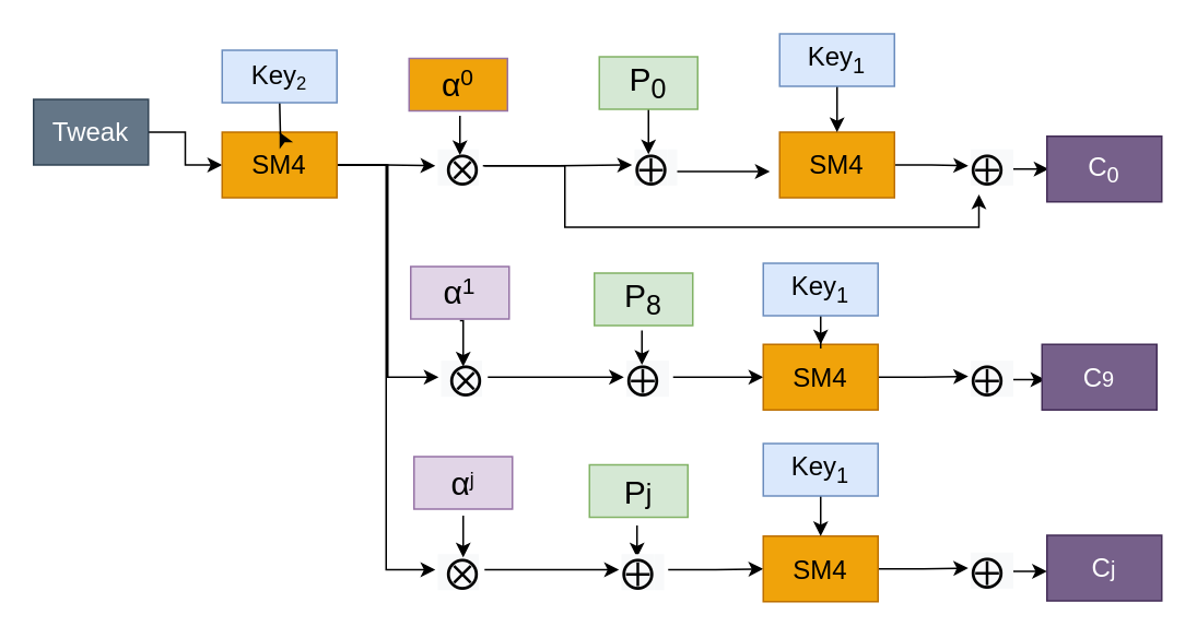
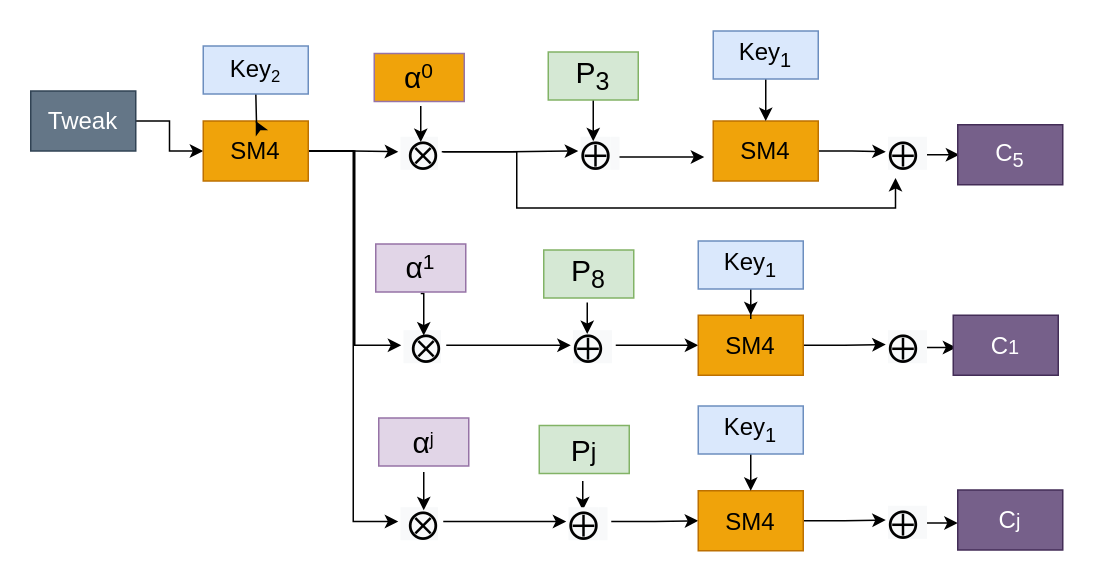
  <mxCell id="0" />
  <mxCell id="1" parent="0" />
  <mxCell id="2" value="" style="edgeStyle=orthogonalEdgeStyle;rounded=0;orthogonalLoop=1;jettySize=auto;html=1;fontSize=16;" edge="1" parent="1" source="3" target="7"><mxGeometry relative="1" as="geometry" /></mxCell>
  <mxCell id="3" value="Tweak" style="rounded=0;whiteSpace=wrap;html=1;fontSize=16;fillColor=#647687;fontColor=#ffffff;strokeColor=#314354;" vertex="1" parent="1"><mxGeometry x="20" y="60" width="70" height="40" as="geometry" /></mxCell>
  <mxCell id="4" value="" style="edgeStyle=orthogonalEdgeStyle;rounded=0;orthogonalLoop=1;jettySize=auto;html=1;fontSize=20;" edge="1" parent="1" source="7" target="13"><mxGeometry relative="1" as="geometry" /></mxCell>
  <mxCell id="5" style="edgeStyle=orthogonalEdgeStyle;rounded=0;orthogonalLoop=1;jettySize=auto;html=1;exitX=1;exitY=0.5;exitDx=0;exitDy=0;entryX=0;entryY=0.5;entryDx=0;entryDy=0;fontSize=14;" edge="1" parent="1" source="7" target="17"><mxGeometry relative="1" as="geometry" /></mxCell>
  <mxCell id="6" style="edgeStyle=orthogonalEdgeStyle;rounded=0;orthogonalLoop=1;jettySize=auto;html=1;exitX=1;exitY=0.5;exitDx=0;exitDy=0;entryX=0;entryY=0.5;entryDx=0;entryDy=0;fontSize=14;" edge="1" parent="1" source="7" target="19"><mxGeometry relative="1" as="geometry" /></mxCell>
  <mxCell id="7" value="SM4" style="rounded=0;whiteSpace=wrap;html=1;fontSize=16;fillColor=#f0a30a;strokeColor=#BD7000;fontColor=#000000;" vertex="1" parent="1"><mxGeometry x="135" y="80" width="70" height="40" as="geometry" /></mxCell>
  <mxCell id="8" value="" style="edgeStyle=orthogonalEdgeStyle;rounded=0;orthogonalLoop=1;jettySize=auto;html=1;fontSize=16;" edge="1" parent="1" target="7"><mxGeometry relative="1" as="geometry"><mxPoint x="170" y="60" as="sourcePoint" /></mxGeometry></mxCell>
  <mxCell id="9" value="" style="edgeStyle=orthogonalEdgeStyle;rounded=0;orthogonalLoop=1;jettySize=auto;html=1;fontSize=14;" edge="1" parent="1"><mxGeometry relative="1" as="geometry"><mxPoint x="610" y="348" as="sourcePoint" /><mxPoint x="638" y="347.524" as="targetPoint" /></mxGeometry></mxCell>
  <mxCell id="10" value="&lt;span style=&quot;color: rgb(0, 0, 0); font-family: Helvetica; font-size: 20px; font-style: normal; font-variant-ligatures: normal; font-variant-caps: normal; font-weight: 400; letter-spacing: normal; orphans: 2; text-align: left; text-indent: 0px; text-transform: none; widows: 2; word-spacing: 0px; -webkit-text-stroke-width: 0px; background-color: rgb(248, 249, 250); text-decoration-thickness: initial; text-decoration-style: initial; text-decoration-color: initial;&quot;&gt;&lt;font face=&quot;微软雅黑&quot; style=&quot;font-size: 20px;&quot;&gt;⨁&lt;/font&gt;&lt;/span&gt;&lt;span style=&quot;color: rgb(0, 0, 0); font-family: Helvetica; font-size: 20px; font-style: normal; font-variant-ligatures: normal; font-variant-caps: normal; font-weight: 400; letter-spacing: normal; orphans: 2; text-align: left; text-indent: 0px; text-transform: none; widows: 2; word-spacing: 0px; -webkit-text-stroke-width: 0px; background-color: rgb(248, 249, 250); text-decoration-thickness: initial; text-decoration-style: initial; text-decoration-color: initial;&quot;&gt;&amp;nbsp;&lt;/span&gt;" style="text;whiteSpace=wrap;html=1;fontSize=20;" vertex="1" parent="1"><mxGeometry x="590" y="328.5" width="30" height="35" as="geometry" /></mxCell>
  <mxCell id="11" value="" style="edgeStyle=orthogonalEdgeStyle;rounded=0;orthogonalLoop=1;jettySize=auto;html=1;fontSize=14;" edge="1" parent="1" source="13" target="26"><mxGeometry relative="1" as="geometry" /></mxCell>
  <mxCell id="12" style="edgeStyle=orthogonalEdgeStyle;rounded=0;orthogonalLoop=1;jettySize=auto;html=1;exitX=1;exitY=0.5;exitDx=0;exitDy=0;entryX=0.25;entryY=1;entryDx=0;entryDy=0;fontSize=14;" edge="1" parent="1"><mxGeometry relative="1" as="geometry"><mxPoint x="294" y="100.5" as="sourcePoint" /><mxPoint x="596.5" y="118" as="targetPoint" /><Array as="points"><mxPoint x="344" y="101" /><mxPoint x="344" y="138" /><mxPoint x="597" y="138" /><mxPoint x="597" y="118" /></Array></mxGeometry></mxCell>
  <mxCell id="13" value="&lt;span style=&quot;color: rgb(0, 0, 0); font-family: 微软雅黑; font-style: normal; font-variant-ligatures: normal; font-variant-caps: normal; font-weight: 400; letter-spacing: normal; orphans: 2; text-align: left; text-indent: 0px; text-transform: none; widows: 2; word-spacing: 0px; -webkit-text-stroke-width: 0px; background-color: rgb(248, 249, 250); text-decoration-thickness: initial; text-decoration-style: initial; text-decoration-color: initial; float: none; display: inline !important;&quot;&gt;&lt;font style=&quot;font-size: 20px;&quot;&gt;&amp;nbsp;⨂&lt;/font&gt;&lt;/span&gt;" style="text;whiteSpace=wrap;html=1;fontSize=20;" vertex="1" parent="1"><mxGeometry x="265" y="83" width="30" height="35" as="geometry" /></mxCell>
  <mxCell id="14" value="&lt;p class=&quot;MsoNormal&quot;&gt;&lt;br&gt;&lt;/p&gt;" style="text;whiteSpace=wrap;html=1;fontSize=20;" vertex="1" parent="1"><mxGeometry x="495" y="220" width="30" height="50" as="geometry" /></mxCell>
  <mxCell id="15" value="" style="edgeStyle=orthogonalEdgeStyle;rounded=0;orthogonalLoop=1;jettySize=auto;html=1;fontSize=14;" edge="1" parent="1"><mxGeometry relative="1" as="geometry"><mxPoint x="280" y="70" as="sourcePoint" /><mxPoint x="280" y="94" as="targetPoint" /></mxGeometry></mxCell>
  <mxCell id="16" value="" style="edgeStyle=orthogonalEdgeStyle;rounded=0;orthogonalLoop=1;jettySize=auto;html=1;fontSize=14;" edge="1" parent="1" source="17" target="37"><mxGeometry relative="1" as="geometry" /></mxCell>
  <mxCell id="17" value="&lt;span style=&quot;color: rgb(0, 0, 0); font-family: 微软雅黑; font-style: normal; font-variant-ligatures: normal; font-variant-caps: normal; font-weight: 400; letter-spacing: normal; orphans: 2; text-align: left; text-indent: 0px; text-transform: none; widows: 2; word-spacing: 0px; -webkit-text-stroke-width: 0px; background-color: rgb(248, 249, 250); text-decoration-thickness: initial; text-decoration-style: initial; text-decoration-color: initial; float: none; display: inline !important;&quot;&gt;&lt;font style=&quot;font-size: 20px;&quot;&gt;&amp;nbsp;⨂&lt;/font&gt;&lt;/span&gt;" style="text;whiteSpace=wrap;html=1;fontSize=20;" vertex="1" parent="1"><mxGeometry x="267" y="212" width="30" height="35" as="geometry" /></mxCell>
  <mxCell id="18" value="" style="edgeStyle=orthogonalEdgeStyle;rounded=0;orthogonalLoop=1;jettySize=auto;html=1;fontSize=14;" edge="1" parent="1" source="19" target="50"><mxGeometry relative="1" as="geometry" /></mxCell>
  <mxCell id="19" value="&lt;span style=&quot;color: rgb(0, 0, 0); font-family: 微软雅黑; font-style: normal; font-variant-ligatures: normal; font-variant-caps: normal; font-weight: 400; letter-spacing: normal; orphans: 2; text-align: left; text-indent: 0px; text-transform: none; widows: 2; word-spacing: 0px; -webkit-text-stroke-width: 0px; background-color: rgb(248, 249, 250); text-decoration-thickness: initial; text-decoration-style: initial; text-decoration-color: initial; float: none; display: inline !important;&quot;&gt;&lt;font style=&quot;font-size: 20px;&quot;&gt;&amp;nbsp;⨂&lt;/font&gt;&lt;/span&gt;" style="text;whiteSpace=wrap;html=1;fontSize=20;" vertex="1" parent="1"><mxGeometry x="265" y="329.5" width="30" height="35" as="geometry" /></mxCell>
  <mxCell id="20" value="&lt;span style=&quot;font-family: Arial; font-size: 20px; text-align: left;&quot;&gt;α&lt;/span&gt;&lt;span style=&quot;font-family: Arial; text-align: left;&quot;&gt;&lt;sup style=&quot;&quot;&gt;&lt;font style=&quot;font-size: 14px;&quot;&gt;0&lt;/font&gt;&lt;/sup&gt;&lt;/span&gt;" style="rounded=0;whiteSpace=wrap;html=1;fontSize=16;fillColor=#f0a30a;strokeColor=#9673a6;" vertex="1" parent="1"><mxGeometry x="249" y="35" width="60" height="32" as="geometry" /></mxCell>
  <mxCell id="21" style="edgeStyle=orthogonalEdgeStyle;rounded=0;orthogonalLoop=1;jettySize=auto;html=1;exitX=0.5;exitY=1;exitDx=0;exitDy=0;entryX=0.5;entryY=0;entryDx=0;entryDy=0;fontSize=14;" edge="1" parent="1"><mxGeometry relative="1" as="geometry"><mxPoint x="280" y="195" as="sourcePoint" /><mxPoint x="282" y="223" as="targetPoint" /></mxGeometry></mxCell>
  <mxCell id="22" value="&lt;span style=&quot;font-family: Arial; font-size: 20px; text-align: left;&quot;&gt;α&lt;/span&gt;&lt;span style=&quot;font-family: Arial; text-align: left;&quot;&gt;&lt;sup style=&quot;&quot;&gt;&lt;font style=&quot;font-size: 14px;&quot;&gt;1&lt;/font&gt;&lt;/sup&gt;&lt;/span&gt;" style="rounded=0;whiteSpace=wrap;html=1;fontSize=16;fillColor=#e1d5e7;strokeColor=#9673a6;" vertex="1" parent="1"><mxGeometry x="250" y="162" width="60" height="32" as="geometry" /></mxCell>
  <mxCell id="23" value="" style="edgeStyle=orthogonalEdgeStyle;rounded=0;orthogonalLoop=1;jettySize=auto;html=1;fontSize=14;" edge="1" parent="1"><mxGeometry relative="1" as="geometry"><mxPoint x="282" y="314" as="sourcePoint" /><mxPoint x="282" y="339.5" as="targetPoint" /></mxGeometry></mxCell>
  <mxCell id="24" value="&lt;span style=&quot;font-family: Arial; font-size: 20px; text-align: left;&quot;&gt;α&lt;/span&gt;&lt;span style=&quot;font-family: Arial; text-align: left; font-size: 14px;&quot;&gt;&lt;sup&gt;j&lt;/sup&gt;&lt;/span&gt;" style="rounded=0;whiteSpace=wrap;html=1;fontSize=16;fillColor=#e1d5e7;strokeColor=#9673a6;" vertex="1" parent="1"><mxGeometry x="252" y="278" width="60" height="32" as="geometry" /></mxCell>
  <mxCell id="25" value="" style="edgeStyle=orthogonalEdgeStyle;rounded=0;orthogonalLoop=1;jettySize=auto;html=1;fontSize=14;" edge="1" parent="1"><mxGeometry relative="1" as="geometry"><mxPoint x="409" y="104" as="sourcePoint" /><mxPoint x="469" y="104" as="targetPoint" /></mxGeometry></mxCell>
  <mxCell id="26" value="&lt;span style=&quot;color: rgb(0, 0, 0); font-family: Helvetica; font-size: 20px; font-style: normal; font-variant-ligatures: normal; font-variant-caps: normal; font-weight: 400; letter-spacing: normal; orphans: 2; text-align: left; text-indent: 0px; text-transform: none; widows: 2; word-spacing: 0px; -webkit-text-stroke-width: 0px; background-color: rgb(248, 249, 250); text-decoration-thickness: initial; text-decoration-style: initial; text-decoration-color: initial;&quot;&gt;&lt;font face=&quot;微软雅黑&quot; style=&quot;font-size: 20px;&quot;&gt;⨁&lt;/font&gt;&lt;/span&gt;&lt;span style=&quot;color: rgb(0, 0, 0); font-family: Helvetica; font-size: 20px; font-style: normal; font-variant-ligatures: normal; font-variant-caps: normal; font-weight: 400; letter-spacing: normal; orphans: 2; text-align: left; text-indent: 0px; text-transform: none; widows: 2; word-spacing: 0px; -webkit-text-stroke-width: 0px; background-color: rgb(248, 249, 250); text-decoration-thickness: initial; text-decoration-style: initial; text-decoration-color: initial;&quot;&gt;&amp;nbsp;&lt;/span&gt;" style="text;whiteSpace=wrap;html=1;fontSize=20;" vertex="1" parent="1"><mxGeometry x="385" y="82.5" width="30" height="35" as="geometry" /></mxCell>
  <mxCell id="27" value="" style="edgeStyle=orthogonalEdgeStyle;rounded=0;orthogonalLoop=1;jettySize=auto;html=1;fontSize=14;" edge="1" parent="1" source="28" target="30"><mxGeometry relative="1" as="geometry" /></mxCell>
  <mxCell id="28" value="SM4" style="rounded=0;whiteSpace=wrap;html=1;fontSize=16;fillColor=#f0a30a;strokeColor=#BD7000;fontColor=#000000;" vertex="1" parent="1"><mxGeometry x="475" y="80" width="70" height="40" as="geometry" /></mxCell>
  <mxCell id="29" value="" style="edgeStyle=orthogonalEdgeStyle;rounded=0;orthogonalLoop=1;jettySize=auto;html=1;fontSize=14;" edge="1" parent="1"><mxGeometry relative="1" as="geometry"><mxPoint x="610" y="102.524" as="sourcePoint" /><mxPoint x="639" y="102" as="targetPoint" /></mxGeometry></mxCell>
  <mxCell id="30" value="&lt;span style=&quot;color: rgb(0, 0, 0); font-family: Helvetica; font-size: 20px; font-style: normal; font-variant-ligatures: normal; font-variant-caps: normal; font-weight: 400; letter-spacing: normal; orphans: 2; text-align: left; text-indent: 0px; text-transform: none; widows: 2; word-spacing: 0px; -webkit-text-stroke-width: 0px; background-color: rgb(248, 249, 250); text-decoration-thickness: initial; text-decoration-style: initial; text-decoration-color: initial;&quot;&gt;&lt;font face=&quot;微软雅黑&quot; style=&quot;font-size: 20px;&quot;&gt;⨁&lt;/font&gt;&lt;/span&gt;&lt;span style=&quot;color: rgb(0, 0, 0); font-family: Helvetica; font-size: 20px; font-style: normal; font-variant-ligatures: normal; font-variant-caps: normal; font-weight: 400; letter-spacing: normal; orphans: 2; text-align: left; text-indent: 0px; text-transform: none; widows: 2; word-spacing: 0px; -webkit-text-stroke-width: 0px; background-color: rgb(248, 249, 250); text-decoration-thickness: initial; text-decoration-style: initial; text-decoration-color: initial;&quot;&gt;&amp;nbsp;&lt;/span&gt;" style="text;whiteSpace=wrap;html=1;fontSize=20;" vertex="1" parent="1"><mxGeometry x="590" y="83" width="30" height="35" as="geometry" /></mxCell>
- <mxCell id="31" value="C&lt;sub&gt;0&lt;/sub&gt;" style="rounded=0;whiteSpace=wrap;html=1;fontSize=16;fillColor=#76608a;fontColor=#ffffff;strokeColor=#432D57;" vertex="1" parent="1"><mxGeometry x="638" y="82.5" width="70" height="40" as="geometry" /></mxCell>
+ <mxCell id="31" value="C&lt;sub&gt;5&lt;/sub&gt;" style="rounded=0;whiteSpace=wrap;html=1;fontSize=16;fillColor=#76608a;fontColor=#ffffff;strokeColor=#432D57;" vertex="1" parent="1"><mxGeometry x="638" y="82.5" width="70" height="40" as="geometry" /></mxCell>
  <mxCell id="32" value="" style="edgeStyle=orthogonalEdgeStyle;rounded=0;orthogonalLoop=1;jettySize=auto;html=1;fontSize=14;" edge="1" parent="1"><mxGeometry relative="1" as="geometry"><mxPoint x="395" y="63" as="sourcePoint" /><mxPoint x="395" y="93.5" as="targetPoint" /></mxGeometry></mxCell>
- <mxCell id="33" value="&lt;div style=&quot;text-align: left;&quot;&gt;&lt;span style=&quot;background-color: initial; font-size: 20px;&quot;&gt;&lt;font face=&quot;Arial&quot;&gt;P&lt;sub&gt;0&lt;/sub&gt;&lt;/font&gt;&lt;/span&gt;&lt;/div&gt;" style="rounded=0;whiteSpace=wrap;html=1;fontSize=16;fillColor=#d5e8d4;strokeColor=#82b366;" vertex="1" parent="1"><mxGeometry x="365" y="34" width="60" height="32" as="geometry" /></mxCell>
+ <mxCell id="33" value="&lt;div style=&quot;text-align: left;&quot;&gt;&lt;span style=&quot;background-color: initial; font-size: 20px;&quot;&gt;&lt;font face=&quot;Arial&quot;&gt;P&lt;sub&gt;3&lt;/sub&gt;&lt;/font&gt;&lt;/span&gt;&lt;/div&gt;" style="rounded=0;whiteSpace=wrap;html=1;fontSize=16;fillColor=#d5e8d4;strokeColor=#82b366;" vertex="1" parent="1"><mxGeometry x="365" y="34" width="60" height="32" as="geometry" /></mxCell>
  <mxCell id="34" value="" style="edgeStyle=orthogonalEdgeStyle;rounded=0;orthogonalLoop=1;jettySize=auto;html=1;fontSize=14;" edge="1" parent="1" source="35" target="28"><mxGeometry relative="1" as="geometry" /></mxCell>
  <mxCell id="35" value="Key&lt;sub&gt;1&lt;/sub&gt;" style="rounded=0;whiteSpace=wrap;html=1;fontSize=16;fillColor=#dae8fc;strokeColor=#6c8ebf;" vertex="1" parent="1"><mxGeometry x="475" y="20" width="70" height="32" as="geometry" /></mxCell>
  <mxCell id="36" value="" style="edgeStyle=orthogonalEdgeStyle;rounded=0;orthogonalLoop=1;jettySize=auto;html=1;fontSize=14;" edge="1" parent="1" source="37" target="41"><mxGeometry relative="1" as="geometry" /></mxCell>
  <mxCell id="37" value="&lt;span style=&quot;color: rgb(0, 0, 0); font-family: Helvetica; font-size: 20px; font-style: normal; font-variant-ligatures: normal; font-variant-caps: normal; font-weight: 400; letter-spacing: normal; orphans: 2; text-align: left; text-indent: 0px; text-transform: none; widows: 2; word-spacing: 0px; -webkit-text-stroke-width: 0px; background-color: rgb(248, 249, 250); text-decoration-thickness: initial; text-decoration-style: initial; text-decoration-color: initial;&quot;&gt;&lt;font face=&quot;微软雅黑&quot; style=&quot;font-size: 20px;&quot;&gt;⨁&lt;/font&gt;&lt;/span&gt;&lt;span style=&quot;color: rgb(0, 0, 0); font-family: Helvetica; font-size: 20px; font-style: normal; font-variant-ligatures: normal; font-variant-caps: normal; font-weight: 400; letter-spacing: normal; orphans: 2; text-align: left; text-indent: 0px; text-transform: none; widows: 2; word-spacing: 0px; -webkit-text-stroke-width: 0px; background-color: rgb(248, 249, 250); text-decoration-thickness: initial; text-decoration-style: initial; text-decoration-color: initial;&quot;&gt;&amp;nbsp;&lt;/span&gt;" style="text;whiteSpace=wrap;html=1;fontSize=20;" vertex="1" parent="1"><mxGeometry x="380" y="212" width="30" height="35" as="geometry" /></mxCell>
  <mxCell id="38" value="" style="edgeStyle=orthogonalEdgeStyle;rounded=0;orthogonalLoop=1;jettySize=auto;html=1;fontSize=14;" edge="1" parent="1"><mxGeometry relative="1" as="geometry"><mxPoint x="391" y="201" as="sourcePoint" /><mxPoint x="391" y="222" as="targetPoint" /></mxGeometry></mxCell>
  <mxCell id="39" value="&lt;div style=&quot;text-align: left;&quot;&gt;&lt;span style=&quot;background-color: initial; font-size: 20px;&quot;&gt;&lt;font face=&quot;Arial&quot;&gt;P&lt;sub&gt;8&lt;/sub&gt;&lt;/font&gt;&lt;/span&gt;&lt;/div&gt;" style="rounded=0;whiteSpace=wrap;html=1;fontSize=16;fillColor=#d5e8d4;strokeColor=#82b366;" vertex="1" parent="1"><mxGeometry x="362" y="166" width="60" height="32" as="geometry" /></mxCell>
  <mxCell id="40" value="" style="edgeStyle=orthogonalEdgeStyle;rounded=0;orthogonalLoop=1;jettySize=auto;html=1;fontSize=14;" edge="1" parent="1" source="41" target="45"><mxGeometry relative="1" as="geometry" /></mxCell>
  <mxCell id="41" value="SM4" style="rounded=0;whiteSpace=wrap;html=1;fontSize=16;fillColor=#f0a30a;strokeColor=#BD7000;fontColor=#000000;" vertex="1" parent="1"><mxGeometry x="465" y="209.5" width="70" height="40" as="geometry" /></mxCell>
  <mxCell id="42" value="" style="edgeStyle=orthogonalEdgeStyle;rounded=0;orthogonalLoop=1;jettySize=auto;html=1;fontSize=14;" edge="1" parent="1" source="43" target="41"><mxGeometry relative="1" as="geometry" /></mxCell>
  <mxCell id="43" value="Key&lt;sub&gt;1&lt;/sub&gt;" style="rounded=0;whiteSpace=wrap;html=1;fontSize=16;fillColor=#dae8fc;strokeColor=#6c8ebf;" vertex="1" parent="1"><mxGeometry x="465" y="160" width="70" height="32" as="geometry" /></mxCell>
  <mxCell id="44" value="" style="edgeStyle=orthogonalEdgeStyle;rounded=0;orthogonalLoop=1;jettySize=auto;html=1;fontSize=14;" edge="1" parent="1"><mxGeometry relative="1" as="geometry"><mxPoint x="612" y="231" as="sourcePoint" /><mxPoint x="637" y="231" as="targetPoint" /></mxGeometry></mxCell>
  <mxCell id="45" value="&lt;span style=&quot;color: rgb(0, 0, 0); font-family: Helvetica; font-size: 20px; font-style: normal; font-variant-ligatures: normal; font-variant-caps: normal; font-weight: 400; letter-spacing: normal; orphans: 2; text-align: left; text-indent: 0px; text-transform: none; widows: 2; word-spacing: 0px; -webkit-text-stroke-width: 0px; background-color: rgb(248, 249, 250); text-decoration-thickness: initial; text-decoration-style: initial; text-decoration-color: initial;&quot;&gt;&lt;font face=&quot;微软雅黑&quot; style=&quot;font-size: 20px;&quot;&gt;⨁&lt;/font&gt;&lt;/span&gt;&lt;span style=&quot;color: rgb(0, 0, 0); font-family: Helvetica; font-size: 20px; font-style: normal; font-variant-ligatures: normal; font-variant-caps: normal; font-weight: 400; letter-spacing: normal; orphans: 2; text-align: left; text-indent: 0px; text-transform: none; widows: 2; word-spacing: 0px; -webkit-text-stroke-width: 0px; background-color: rgb(248, 249, 250); text-decoration-thickness: initial; text-decoration-style: initial; text-decoration-color: initial;&quot;&gt;&amp;nbsp;&lt;/span&gt;" style="text;whiteSpace=wrap;html=1;fontSize=20;" vertex="1" parent="1"><mxGeometry x="590" y="211.5" width="30" height="35" as="geometry" /></mxCell>
- <mxCell id="46" value="C&lt;span style=&quot;font-size: 13.333px;&quot;&gt;9&lt;/span&gt;" style="rounded=0;whiteSpace=wrap;html=1;fontSize=16;fillColor=#76608a;fontColor=#ffffff;strokeColor=#432D57;" vertex="1" parent="1"><mxGeometry x="635" y="209.5" width="70" height="40" as="geometry" /></mxCell>
+ <mxCell id="46" value="C&lt;span style=&quot;font-size: 13.333px;&quot;&gt;1&lt;/span&gt;" style="rounded=0;whiteSpace=wrap;html=1;fontSize=16;fillColor=#76608a;fontColor=#ffffff;strokeColor=#432D57;" vertex="1" parent="1"><mxGeometry x="635" y="209.5" width="70" height="40" as="geometry" /></mxCell>
  <mxCell id="47" value="" style="edgeStyle=orthogonalEdgeStyle;rounded=0;orthogonalLoop=1;jettySize=auto;html=1;fontSize=14;" edge="1" parent="1"><mxGeometry relative="1" as="geometry"><mxPoint x="388" y="320" as="sourcePoint" /><mxPoint x="388" y="339.5" as="targetPoint" /></mxGeometry></mxCell>
  <mxCell id="48" value="&lt;div style=&quot;text-align: left;&quot;&gt;&lt;span style=&quot;background-color: initial;&quot;&gt;&lt;font style=&quot;&quot; face=&quot;Arial&quot;&gt;&lt;span style=&quot;font-size: 20px;&quot;&gt;P&lt;/span&gt;&lt;span style=&quot;font-size: 16.667px;&quot;&gt;j&lt;/span&gt;&lt;/font&gt;&lt;/span&gt;&lt;/div&gt;" style="rounded=0;whiteSpace=wrap;html=1;fontSize=16;fillColor=#d5e8d4;strokeColor=#82b366;" vertex="1" parent="1"><mxGeometry x="359" y="283" width="60" height="32" as="geometry" /></mxCell>
  <mxCell id="49" value="" style="edgeStyle=orthogonalEdgeStyle;rounded=0;orthogonalLoop=1;jettySize=auto;html=1;fontSize=14;" edge="1" parent="1" source="50" target="52"><mxGeometry relative="1" as="geometry" /></mxCell>
  <mxCell id="50" value="&lt;span style=&quot;color: rgb(0, 0, 0); font-family: Helvetica; font-size: 20px; font-style: normal; font-variant-ligatures: normal; font-variant-caps: normal; font-weight: 400; letter-spacing: normal; orphans: 2; text-align: left; text-indent: 0px; text-transform: none; widows: 2; word-spacing: 0px; -webkit-text-stroke-width: 0px; background-color: rgb(248, 249, 250); text-decoration-thickness: initial; text-decoration-style: initial; text-decoration-color: initial;&quot;&gt;&lt;font face=&quot;微软雅黑&quot; style=&quot;font-size: 20px;&quot;&gt;⨁&lt;/font&gt;&lt;/span&gt;&lt;span style=&quot;color: rgb(0, 0, 0); font-family: Helvetica; font-size: 20px; font-style: normal; font-variant-ligatures: normal; font-variant-caps: normal; font-weight: 400; letter-spacing: normal; orphans: 2; text-align: left; text-indent: 0px; text-transform: none; widows: 2; word-spacing: 0px; -webkit-text-stroke-width: 0px; background-color: rgb(248, 249, 250); text-decoration-thickness: initial; text-decoration-style: initial; text-decoration-color: initial;&quot;&gt;&amp;nbsp;&lt;/span&gt;" style="text;whiteSpace=wrap;html=1;fontSize=20;" vertex="1" parent="1"><mxGeometry x="377" y="329.5" width="30" height="35" as="geometry" /></mxCell>
  <mxCell id="51" value="" style="edgeStyle=orthogonalEdgeStyle;rounded=0;orthogonalLoop=1;jettySize=auto;html=1;fontSize=14;" edge="1" parent="1" source="52" target="10"><mxGeometry relative="1" as="geometry" /></mxCell>
  <mxCell id="52" value="SM4" style="rounded=0;whiteSpace=wrap;html=1;fontSize=16;fillColor=#f0a30a;strokeColor=#BD7000;fontColor=#000000;" vertex="1" parent="1"><mxGeometry x="465" y="326.5" width="70" height="40" as="geometry" /></mxCell>
  <mxCell id="53" value="C&lt;span style=&quot;font-size: 13.333px;&quot;&gt;j&lt;/span&gt;" style="rounded=0;whiteSpace=wrap;html=1;fontSize=16;fillColor=#76608a;fontColor=#ffffff;strokeColor=#432D57;" vertex="1" parent="1"><mxGeometry x="638" y="326" width="70" height="40" as="geometry" /></mxCell>
  <mxCell id="54" value="" style="edgeStyle=orthogonalEdgeStyle;rounded=0;orthogonalLoop=1;jettySize=auto;html=1;fontSize=14;" edge="1" parent="1" source="55" target="52"><mxGeometry relative="1" as="geometry" /></mxCell>
  <mxCell id="55" value="Key&lt;sub&gt;1&lt;/sub&gt;" style="rounded=0;whiteSpace=wrap;html=1;fontSize=16;fillColor=#dae8fc;strokeColor=#6c8ebf;" vertex="1" parent="1"><mxGeometry x="465" y="270" width="70" height="32" as="geometry" /></mxCell>
  <mxCell id="56" value="Key&lt;span style=&quot;font-size: 13.333px;&quot;&gt;&lt;sub&gt;2&lt;/sub&gt;&lt;/span&gt;" style="rounded=0;whiteSpace=wrap;html=1;fontSize=16;fillColor=#dae8fc;strokeColor=#6c8ebf;" vertex="1" parent="1"><mxGeometry x="135" y="30" width="70" height="32" as="geometry" /></mxCell>
